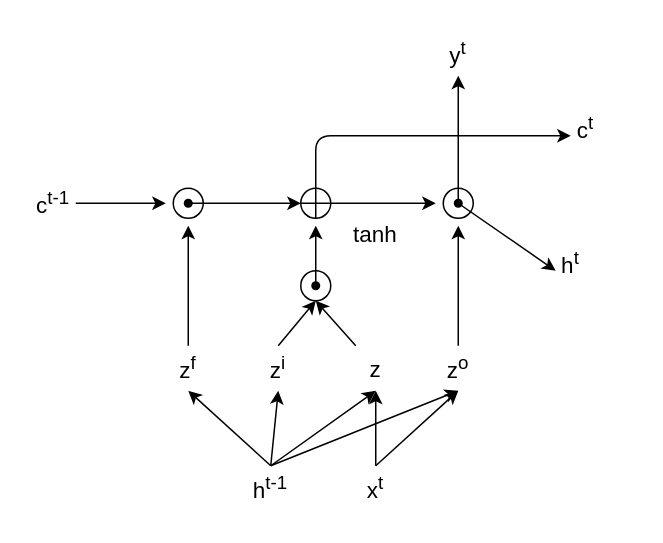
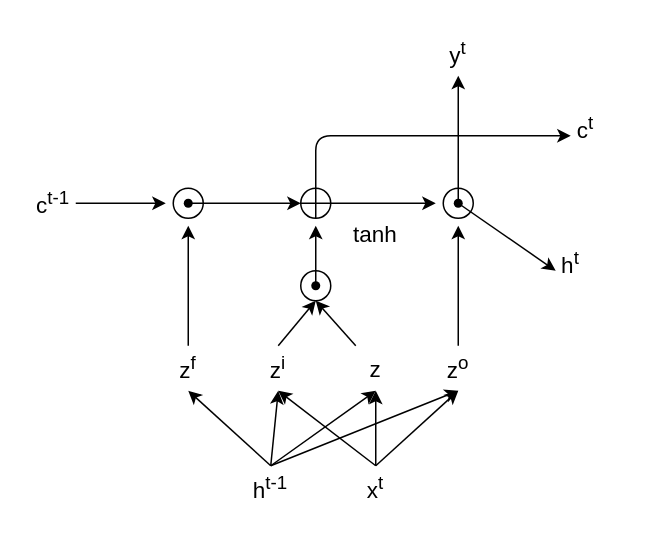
  <mxCell id="0" />
  <mxCell id="1" parent="0" />
  <mxCell id="2" style="edgeStyle=none;html=1;exitX=0.5;exitY=0;exitDx=0;exitDy=0;entryX=0.5;entryY=1;entryDx=0;entryDy=0;fontSize=15;" edge="1" parent="1" source="6" target="27"><mxGeometry relative="1" as="geometry" /></mxCell>
  <mxCell id="3" style="edgeStyle=none;html=1;exitX=0.5;exitY=0;exitDx=0;exitDy=0;entryX=0.5;entryY=1;entryDx=0;entryDy=0;fontSize=15;" edge="1" parent="1" source="6" target="29"><mxGeometry relative="1" as="geometry" /></mxCell>
  <mxCell id="4" style="edgeStyle=none;html=1;entryX=0.5;entryY=1;entryDx=0;entryDy=0;fontSize=15;exitX=0.5;exitY=0;exitDx=0;exitDy=0;" edge="1" parent="1" source="6" target="33"><mxGeometry relative="1" as="geometry" /></mxCell>
  <mxCell id="5" style="edgeStyle=none;html=1;exitX=0.5;exitY=0;exitDx=0;exitDy=0;entryX=0.5;entryY=1;entryDx=0;entryDy=0;fontSize=15;" edge="1" parent="1" source="6" target="31"><mxGeometry relative="1" as="geometry" /></mxCell>
  <mxCell id="6" value="&lt;span style=&quot;font-size: 15px;&quot;&gt;h&lt;sup&gt;t-1&lt;/sup&gt;&lt;/span&gt;" style="text;html=1;strokeColor=none;fillColor=none;align=center;verticalAlign=middle;whiteSpace=wrap;rounded=0;" vertex="1" parent="1"><mxGeometry x="150" y="310" width="60" height="30" as="geometry" /></mxCell>
  <mxCell id="7" value="&lt;span style=&quot;font-size: 15px;&quot;&gt;h&lt;sup&gt;t&lt;/sup&gt;&lt;/span&gt;" style="text;html=1;strokeColor=none;fillColor=none;align=center;verticalAlign=middle;whiteSpace=wrap;rounded=0;" vertex="1" parent="1"><mxGeometry x="350" y="160" width="60" height="30" as="geometry" /></mxCell>
  <mxCell id="8" style="edgeStyle=none;html=1;fontSize=15;" edge="1" parent="1" source="9"><mxGeometry relative="1" as="geometry"><mxPoint x="110" y="135" as="targetPoint" /></mxGeometry></mxCell>
  <mxCell id="9" value="&lt;span style=&quot;font-size: 15px;&quot;&gt;c&lt;sup&gt;t-1&lt;/sup&gt;&lt;/span&gt;" style="text;html=1;strokeColor=none;fillColor=none;align=center;verticalAlign=middle;whiteSpace=wrap;rounded=0;" vertex="1" parent="1"><mxGeometry x="20" y="120" width="30" height="30" as="geometry" /></mxCell>
+ <mxCell id="10" style="edgeStyle=none;html=1;exitX=0.5;exitY=0;exitDx=0;exitDy=0;entryX=0.5;entryY=1;entryDx=0;entryDy=0;fontSize=15;" edge="1" parent="1" source="13" target="29"><mxGeometry relative="1" as="geometry" /></mxCell>
  <mxCell id="11" style="edgeStyle=none;html=1;fontSize=15;" edge="1" parent="1" source="13"><mxGeometry relative="1" as="geometry"><mxPoint x="250" y="260" as="targetPoint" /></mxGeometry></mxCell>
  <mxCell id="12" style="edgeStyle=none;html=1;entryX=0.5;entryY=1;entryDx=0;entryDy=0;fontSize=15;exitX=0.5;exitY=0;exitDx=0;exitDy=0;" edge="1" parent="1" source="13" target="31"><mxGeometry relative="1" as="geometry" /></mxCell>
  <mxCell id="13" value="&lt;span style=&quot;font-size: 15px;&quot;&gt;x&lt;sup&gt;t&lt;/sup&gt;&lt;/span&gt;" style="text;html=1;strokeColor=none;fillColor=none;align=center;verticalAlign=middle;whiteSpace=wrap;rounded=0;" vertex="1" parent="1"><mxGeometry x="220" y="310" width="60" height="30" as="geometry" /></mxCell>
  <mxCell id="14" value="&lt;span style=&quot;font-size: 15px;&quot;&gt;c&lt;sup&gt;t&lt;/sup&gt;&lt;/span&gt;" style="text;html=1;strokeColor=none;fillColor=none;align=center;verticalAlign=middle;whiteSpace=wrap;rounded=0;" vertex="1" parent="1"><mxGeometry x="360" y="70" width="60" height="30" as="geometry" /></mxCell>
  <mxCell id="15" value="&lt;span style=&quot;font-size: 15px;&quot;&gt;y&lt;sup&gt;t&lt;/sup&gt;&lt;/span&gt;" style="text;html=1;strokeColor=none;fillColor=none;align=center;verticalAlign=middle;whiteSpace=wrap;rounded=0;" vertex="1" parent="1"><mxGeometry x="275" y="20" width="60" height="30" as="geometry" /></mxCell>
  <mxCell id="16" style="edgeStyle=none;html=1;exitX=0.5;exitY=0;exitDx=0;exitDy=0;fontSize=15;entryX=0.333;entryY=0.667;entryDx=0;entryDy=0;entryPerimeter=0;" edge="1" parent="1" source="18" target="14"><mxGeometry relative="1" as="geometry"><mxPoint x="300" y="90" as="targetPoint" /><Array as="points"><mxPoint x="210" y="90" /></Array></mxGeometry></mxCell>
  <mxCell id="17" style="edgeStyle=none;html=1;fontSize=15;" edge="1" parent="1" source="18"><mxGeometry relative="1" as="geometry"><mxPoint x="290" y="135" as="targetPoint" /></mxGeometry></mxCell>
  <mxCell id="18" value="" style="shape=orEllipse;perimeter=ellipsePerimeter;whiteSpace=wrap;html=1;backgroundOutline=1;fontSize=15;" vertex="1" parent="1"><mxGeometry x="200" y="125" width="20" height="20" as="geometry" /></mxCell>
  <mxCell id="19" value="" style="ellipse;whiteSpace=wrap;html=1;aspect=fixed;fontSize=15;" vertex="1" parent="1"><mxGeometry x="115" y="125" width="20" height="20" as="geometry" /></mxCell>
  <mxCell id="20" style="edgeStyle=none;html=1;entryX=0;entryY=0.5;entryDx=0;entryDy=0;fontSize=15;" edge="1" parent="1" source="21" target="18"><mxGeometry relative="1" as="geometry" /></mxCell>
  <mxCell id="21" value="" style="shape=waypoint;sketch=0;fillStyle=solid;size=6;pointerEvents=1;points=[];fillColor=none;resizable=0;rotatable=0;perimeter=centerPerimeter;snapToPoint=1;fontSize=15;" vertex="1" parent="1"><mxGeometry x="115" y="125" width="20" height="20" as="geometry" /></mxCell>
  <mxCell id="22" value="" style="ellipse;whiteSpace=wrap;html=1;aspect=fixed;fontSize=15;" vertex="1" parent="1"><mxGeometry x="295" y="125" width="20" height="20" as="geometry" /></mxCell>
  <mxCell id="23" style="edgeStyle=none;html=1;entryX=0.333;entryY=0.667;entryDx=0;entryDy=0;entryPerimeter=0;fontSize=15;" edge="1" parent="1" source="25" target="7"><mxGeometry relative="1" as="geometry" /></mxCell>
  <mxCell id="24" style="edgeStyle=none;html=1;entryX=0.5;entryY=1;entryDx=0;entryDy=0;fontSize=15;" edge="1" parent="1" source="25" target="15"><mxGeometry relative="1" as="geometry" /></mxCell>
  <mxCell id="25" value="" style="shape=waypoint;sketch=0;fillStyle=solid;size=6;pointerEvents=1;points=[];fillColor=none;resizable=0;rotatable=0;perimeter=centerPerimeter;snapToPoint=1;fontSize=15;" vertex="1" parent="1"><mxGeometry x="295" y="125" width="20" height="20" as="geometry" /></mxCell>
  <mxCell id="26" style="edgeStyle=none;html=1;fontSize=15;" edge="1" parent="1" source="27"><mxGeometry relative="1" as="geometry"><mxPoint x="125" y="150" as="targetPoint" /></mxGeometry></mxCell>
  <mxCell id="27" value="&lt;span style=&quot;font-size: 15px;&quot;&gt;z&lt;sup&gt;f&lt;/sup&gt;&lt;/span&gt;" style="text;html=1;strokeColor=none;fillColor=none;align=center;verticalAlign=middle;whiteSpace=wrap;rounded=0;" vertex="1" parent="1"><mxGeometry x="95" y="230" width="60" height="30" as="geometry" /></mxCell>
  <mxCell id="28" style="edgeStyle=none;html=1;exitX=0.5;exitY=0;exitDx=0;exitDy=0;fontSize=15;" edge="1" parent="1" source="29"><mxGeometry relative="1" as="geometry"><mxPoint x="210" y="200" as="targetPoint" /></mxGeometry></mxCell>
  <mxCell id="29" value="&lt;span style=&quot;font-size: 15px;&quot;&gt;z&lt;sup&gt;i&lt;/sup&gt;&lt;/span&gt;" style="text;html=1;strokeColor=none;fillColor=none;align=center;verticalAlign=middle;whiteSpace=wrap;rounded=0;" vertex="1" parent="1"><mxGeometry x="155" y="230" width="60" height="30" as="geometry" /></mxCell>
  <mxCell id="30" style="edgeStyle=none;html=1;fontSize=15;" edge="1" parent="1" source="31"><mxGeometry relative="1" as="geometry"><mxPoint x="305" y="150" as="targetPoint" /></mxGeometry></mxCell>
  <mxCell id="31" value="&lt;span style=&quot;font-size: 15px;&quot;&gt;z&lt;sup&gt;o&lt;/sup&gt;&lt;/span&gt;" style="text;html=1;strokeColor=none;fillColor=none;align=center;verticalAlign=middle;whiteSpace=wrap;rounded=0;" vertex="1" parent="1"><mxGeometry x="275" y="230" width="60" height="30" as="geometry" /></mxCell>
  <mxCell id="32" style="edgeStyle=none;html=1;fontSize=15;" edge="1" parent="1" source="33"><mxGeometry relative="1" as="geometry"><mxPoint x="210" y="200" as="targetPoint" /></mxGeometry></mxCell>
  <mxCell id="33" value="&lt;span style=&quot;font-size: 15px;&quot;&gt;z&lt;/span&gt;" style="text;html=1;strokeColor=none;fillColor=none;align=center;verticalAlign=middle;whiteSpace=wrap;rounded=0;" vertex="1" parent="1"><mxGeometry x="220" y="230" width="60" height="30" as="geometry" /></mxCell>
  <mxCell id="34" value="" style="ellipse;whiteSpace=wrap;html=1;aspect=fixed;fontSize=15;" vertex="1" parent="1"><mxGeometry x="200" y="180" width="20" height="20" as="geometry" /></mxCell>
  <mxCell id="35" style="edgeStyle=none;html=1;fontSize=15;" edge="1" parent="1" source="36"><mxGeometry relative="1" as="geometry"><mxPoint x="210" y="150" as="targetPoint" /></mxGeometry></mxCell>
  <mxCell id="36" value="" style="shape=waypoint;sketch=0;fillStyle=solid;size=6;pointerEvents=1;points=[];fillColor=none;resizable=0;rotatable=0;perimeter=centerPerimeter;snapToPoint=1;fontSize=15;" vertex="1" parent="1"><mxGeometry x="200" y="180" width="20" height="20" as="geometry" /></mxCell>
  <mxCell id="37" value="tanh" style="text;html=1;strokeColor=none;fillColor=none;align=center;verticalAlign=middle;whiteSpace=wrap;rounded=0;fontSize=15;" vertex="1" parent="1"><mxGeometry x="220" y="140" width="60" height="30" as="geometry" /></mxCell>
